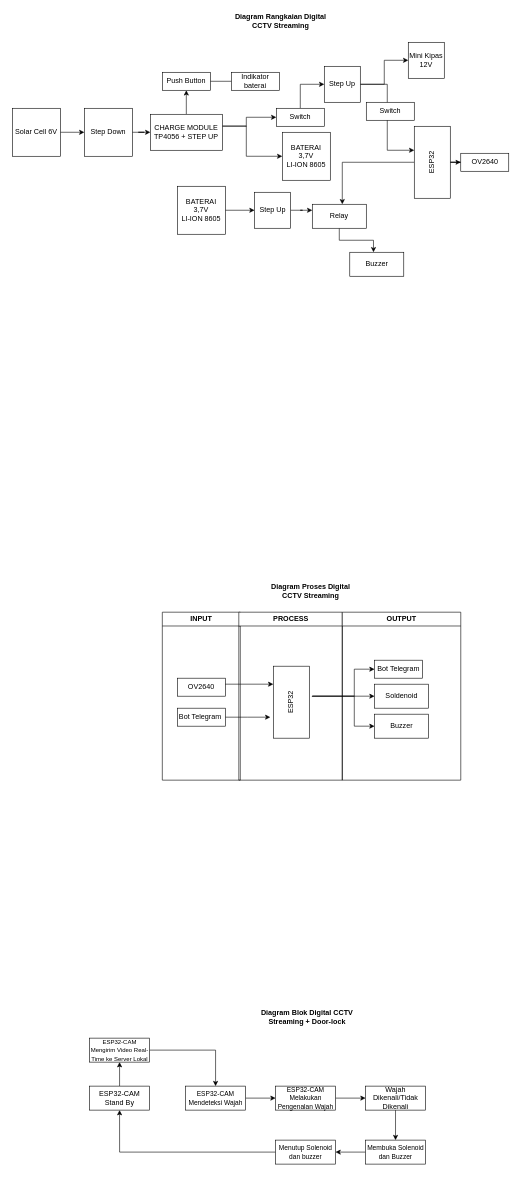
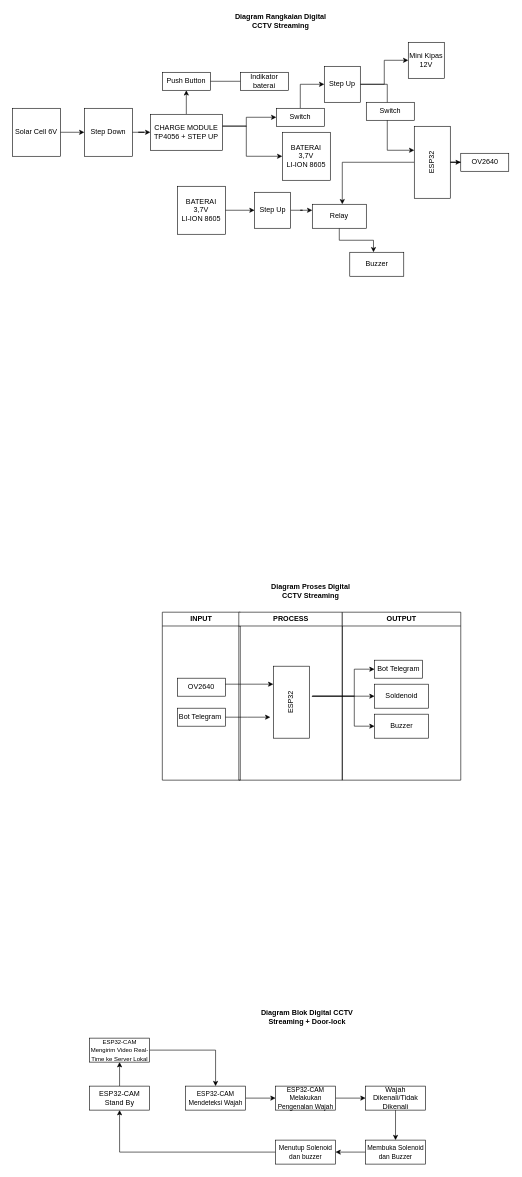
  <mxCell id="0" />
  <mxCell id="1" parent="0" />
  <mxCell id="2" style="edgeStyle=orthogonalEdgeStyle;rounded=0;orthogonalLoop=1;jettySize=auto;html=1;entryX=0;entryY=0.5;entryDx=0;entryDy=0;" parent="1" source="3" target="52" edge="1"><mxGeometry relative="1" as="geometry" /></mxCell>
  <mxCell id="3" value="Solar Cell 6V" style="whiteSpace=wrap;html=1;aspect=fixed;" parent="1" vertex="1"><mxGeometry y="180" width="80" height="80" as="geometry" x="20" /></mxCell>
  <mxCell id="4" style="edgeStyle=orthogonalEdgeStyle;rounded=0;orthogonalLoop=1;jettySize=auto;html=1;entryX=0;entryY=0.5;entryDx=0;entryDy=0;" parent="1" target="8" edge="1"><mxGeometry relative="1" as="geometry"><mxPoint x="370" y="209.5" as="sourcePoint" /><mxPoint x="470" y="209.5" as="targetPoint" /><Array as="points"><mxPoint x="410" y="210" /><mxPoint x="410" y="260" /></Array></mxGeometry></mxCell>
  <mxCell id="5" style="edgeStyle=orthogonalEdgeStyle;rounded=0;orthogonalLoop=1;jettySize=auto;html=1;entryX=0.5;entryY=1;entryDx=0;entryDy=0;" parent="1" source="7" target="10" edge="1"><mxGeometry relative="1" as="geometry" /></mxCell>
  <mxCell id="6" style="edgeStyle=orthogonalEdgeStyle;rounded=0;orthogonalLoop=1;jettySize=auto;html=1;entryX=0;entryY=0.5;entryDx=0;entryDy=0;" parent="1" source="7" target="60" edge="1"><mxGeometry relative="1" as="geometry"><Array as="points"><mxPoint x="410" y="210" /><mxPoint x="410" y="195" /></Array></mxGeometry></mxCell>
  <mxCell id="7" value="CHARGE MODULE TP4056 + STEP UP" style="rounded=0;whiteSpace=wrap;html=1;" parent="1" vertex="1"><mxGeometry x="250" y="190" width="120" height="60" as="geometry" /></mxCell>
  <mxCell id="8" value="BATERAI 3,7V&lt;br&gt;LI-ION 8605" style="whiteSpace=wrap;html=1;aspect=fixed;" parent="1" vertex="1"><mxGeometry x="470" y="220" width="80" height="80" as="geometry" /></mxCell>
  <mxCell id="9" style="edgeStyle=orthogonalEdgeStyle;rounded=0;orthogonalLoop=1;jettySize=auto;html=1;entryX=0;entryY=0.5;entryDx=0;entryDy=0;" parent="1" source="10" target="14" edge="1"><mxGeometry relative="1" as="geometry"><Array as="points"><mxPoint x="440" y="135" /><mxPoint x="440" y="135" /></Array></mxGeometry></mxCell>
  <mxCell id="10" value="Push Button" style="rounded=0;whiteSpace=wrap;html=1;" parent="1" vertex="1"><mxGeometry x="270" y="120" width="80" height="30" as="geometry" /></mxCell>
  <mxCell id="11" style="edgeStyle=orthogonalEdgeStyle;rounded=0;orthogonalLoop=1;jettySize=auto;html=1;exitX=0.5;exitY=0;exitDx=0;exitDy=0;" parent="1" source="13" target="17" edge="1"><mxGeometry relative="1" as="geometry"><Array as="points"><mxPoint x="570" y="270" /></Array></mxGeometry></mxCell>
  <mxCell id="12" style="edgeStyle=orthogonalEdgeStyle;rounded=0;orthogonalLoop=1;jettySize=auto;html=1;" parent="1" source="13" target="28" edge="1"><mxGeometry relative="1" as="geometry" /></mxCell>
  <mxCell id="13" value="ESP32" style="rounded=0;whiteSpace=wrap;html=1;rotation=-90;" parent="1" vertex="1"><mxGeometry x="660" y="240" width="120" height="60" as="geometry" /></mxCell>
- <mxCell id="14" value="Indikator baterai" style="rounded=0;whiteSpace=wrap;html=1;" parent="1" vertex="1"><mxGeometry x="385" y="120" width="80" height="30" as="geometry" /></mxCell>
+ <mxCell id="14" value="Indikator baterai" style="rounded=0;whiteSpace=wrap;html=1;" parent="1" vertex="1"><mxGeometry x="400" y="120" width="80" height="30" as="geometry" /></mxCell>
  <mxCell id="15" value="Diagram Rangkaian Digital CCTV Streaming" style="text;html=1;strokeColor=none;fillColor=none;align=center;verticalAlign=middle;whiteSpace=wrap;rounded=0;fontStyle=1" parent="1" vertex="1"><mxGeometry x="385" y="20" width="165" height="30" as="geometry" /></mxCell>
  <mxCell id="16" style="edgeStyle=orthogonalEdgeStyle;rounded=0;orthogonalLoop=1;jettySize=auto;html=1;entryX=0.439;entryY=0;entryDx=0;entryDy=0;entryPerimeter=0;" parent="1" source="17" target="46" edge="1"><mxGeometry relative="1" as="geometry" /></mxCell>
  <mxCell id="17" value="Relay" style="rounded=0;whiteSpace=wrap;html=1;" parent="1" vertex="1"><mxGeometry x="520" y="340" width="90" height="40" as="geometry" /></mxCell>
  <mxCell id="18" value="INPUT" style="swimlane;whiteSpace=wrap;html=1;" parent="1" vertex="1"><mxGeometry x="270" y="1020" width="130" height="280" as="geometry" /></mxCell>
  <mxCell id="19" value="OV2640" style="rounded=0;whiteSpace=wrap;html=1;" parent="18" vertex="1"><mxGeometry x="25" y="110" width="80" height="30" as="geometry" /></mxCell>
  <mxCell id="20" style="edgeStyle=orthogonalEdgeStyle;rounded=0;orthogonalLoop=1;jettySize=auto;html=1;" parent="18" source="21" edge="1"><mxGeometry relative="1" as="geometry"><mxPoint x="180" y="175" as="targetPoint" /></mxGeometry></mxCell>
  <mxCell id="21" value="Bot Telegram&amp;nbsp;" style="rounded=0;whiteSpace=wrap;html=1;" parent="18" vertex="1"><mxGeometry x="25" y="160" width="80" height="30" as="geometry" /></mxCell>
  <mxCell id="22" value="PROCESS" style="swimlane;whiteSpace=wrap;html=1;" parent="1" vertex="1"><mxGeometry x="397.5" y="1020" width="172.5" height="280" as="geometry" /></mxCell>
  <mxCell id="23" value="ESP32" style="rounded=0;whiteSpace=wrap;html=1;rotation=-90;" parent="22" vertex="1"><mxGeometry x="27.5" y="120" width="120" height="60" as="geometry" /></mxCell>
  <mxCell id="24" value="OUTPUT" style="swimlane;whiteSpace=wrap;html=1;" parent="1" vertex="1"><mxGeometry x="570" y="1020" width="197.5" height="280" as="geometry" /></mxCell>
  <mxCell id="25" value="Bot Telegram" style="rounded=0;whiteSpace=wrap;html=1;" parent="24" vertex="1"><mxGeometry x="53.75" y="80" width="80" height="30" as="geometry" /></mxCell>
  <mxCell id="26" value="Soldenoid" style="rounded=0;whiteSpace=wrap;html=1;" parent="24" vertex="1"><mxGeometry x="53.75" y="120" width="90" height="40" as="geometry" /></mxCell>
  <mxCell id="27" value="Buzzer" style="rounded=0;whiteSpace=wrap;html=1;" parent="24" vertex="1"><mxGeometry x="53.75" y="170" width="90" height="40" as="geometry" /></mxCell>
  <mxCell id="28" value="OV2640" style="rounded=0;whiteSpace=wrap;html=1;" parent="1" vertex="1"><mxGeometry x="767.5" y="255" width="80" height="30" as="geometry" /></mxCell>
  <mxCell id="29" value="Diagram Proses Digital CCTV Streaming" style="text;html=1;strokeColor=none;fillColor=none;align=center;verticalAlign=middle;whiteSpace=wrap;rounded=0;fontStyle=1" parent="1" vertex="1"><mxGeometry x="450" y="970" width="135" height="30" as="geometry" /></mxCell>
  <mxCell id="30" style="edgeStyle=orthogonalEdgeStyle;rounded=0;orthogonalLoop=1;jettySize=auto;html=1;entryX=0;entryY=0.5;entryDx=0;entryDy=0;" parent="1" target="25" edge="1"><mxGeometry relative="1" as="geometry"><Array as="points"><mxPoint x="590" y="1160" /><mxPoint x="590" y="1115" /></Array><mxPoint x="520" y="1160" as="sourcePoint" /></mxGeometry></mxCell>
  <mxCell id="31" style="edgeStyle=orthogonalEdgeStyle;rounded=0;orthogonalLoop=1;jettySize=auto;html=1;exitX=0.573;exitY=1.083;exitDx=0;exitDy=0;exitPerimeter=0;" parent="1" target="26" edge="1" source="23"><mxGeometry relative="1" as="geometry"><Array as="points"><mxPoint x="520" y="1160" /></Array><mxPoint x="520" y="1210" as="sourcePoint" /></mxGeometry></mxCell>
  <mxCell id="32" value="Diagram Blok Digital CCTV Streaming + Door-lock" style="text;html=1;strokeColor=none;fillColor=none;align=center;verticalAlign=middle;whiteSpace=wrap;rounded=0;fontStyle=1" parent="1" vertex="1"><mxGeometry x="423.75" y="1680" width="175" height="30" as="geometry" /></mxCell>
  <mxCell id="33" value="" style="edgeStyle=orthogonalEdgeStyle;rounded=0;orthogonalLoop=1;jettySize=auto;html=1;" parent="1" source="34" target="44" edge="1"><mxGeometry relative="1" as="geometry" /></mxCell>
  <mxCell id="34" value="ESP32-CAM Stand By" style="rounded=0;whiteSpace=wrap;html=1;" parent="1" vertex="1"><mxGeometry x="148.75" y="1810" width="100" height="40" as="geometry" /></mxCell>
  <mxCell id="35" value="" style="edgeStyle=orthogonalEdgeStyle;rounded=0;orthogonalLoop=1;jettySize=auto;html=1;" parent="1" source="36" target="38" edge="1"><mxGeometry relative="1" as="geometry" /></mxCell>
  <mxCell id="36" value="&lt;font style=&quot;font-size: 11px;&quot;&gt;ESP32-CAM Mendeteksi Wajah&lt;/font&gt;" style="rounded=0;whiteSpace=wrap;html=1;" parent="1" vertex="1"><mxGeometry x="308.75" y="1810" width="100" height="40" as="geometry" /></mxCell>
  <mxCell id="37" value="" style="edgeStyle=orthogonalEdgeStyle;rounded=0;orthogonalLoop=1;jettySize=auto;html=1;" parent="1" source="38" target="40" edge="1"><mxGeometry relative="1" as="geometry" /></mxCell>
  <mxCell id="38" value="&lt;font style=&quot;font-size: 11px;&quot;&gt;ESP32-CAM Melakukan Pengenalan Wajah&lt;/font&gt;" style="rounded=0;whiteSpace=wrap;html=1;" parent="1" vertex="1"><mxGeometry x="458.75" y="1810" width="100" height="40" as="geometry" /></mxCell>
  <mxCell id="39" style="edgeStyle=orthogonalEdgeStyle;rounded=0;orthogonalLoop=1;jettySize=auto;html=1;entryX=0.5;entryY=0;entryDx=0;entryDy=0;" parent="1" source="40" target="42" edge="1"><mxGeometry relative="1" as="geometry" /></mxCell>
  <mxCell id="40" value="Wajah Dikenali/Tidak Dikenali" style="rounded=0;whiteSpace=wrap;html=1;" parent="1" vertex="1"><mxGeometry x="608.75" y="1810" width="100" height="40" as="geometry" /></mxCell>
  <mxCell id="41" style="edgeStyle=orthogonalEdgeStyle;rounded=0;orthogonalLoop=1;jettySize=auto;html=1;entryX=1;entryY=0.5;entryDx=0;entryDy=0;" parent="1" source="42" target="48" edge="1"><mxGeometry relative="1" as="geometry" /></mxCell>
  <mxCell id="42" value="&lt;span style=&quot;font-size: 11px;&quot;&gt;Membuka Solenoid dan Buzzer&lt;/span&gt;" style="rounded=0;whiteSpace=wrap;html=1;" parent="1" vertex="1"><mxGeometry x="608.75" y="1900" width="100" height="40" as="geometry" /></mxCell>
  <mxCell id="43" style="edgeStyle=orthogonalEdgeStyle;rounded=0;orthogonalLoop=1;jettySize=auto;html=1;entryX=0.5;entryY=0;entryDx=0;entryDy=0;" parent="1" source="44" target="36" edge="1"><mxGeometry relative="1" as="geometry"><mxPoint x="308.75" y="1750" as="targetPoint" /></mxGeometry></mxCell>
  <mxCell id="44" value="&lt;font style=&quot;font-size: 10px;&quot;&gt;ESP32-CAM Mengirim Video Real-Time ke Server Lokal&lt;/font&gt;" style="rounded=0;whiteSpace=wrap;html=1;" parent="1" vertex="1"><mxGeometry x="148.75" y="1730" width="100" height="40" as="geometry" /></mxCell>
  <mxCell id="45" style="edgeStyle=orthogonalEdgeStyle;rounded=0;orthogonalLoop=1;jettySize=auto;html=1;entryX=0.75;entryY=0;entryDx=0;entryDy=0;" parent="1" source="19" target="23" edge="1"><mxGeometry relative="1" as="geometry"><Array as="points"><mxPoint x="400" y="1140" /><mxPoint x="400" y="1140" /></Array></mxGeometry></mxCell>
  <mxCell id="46" value="Buzzer" style="rounded=0;whiteSpace=wrap;html=1;" parent="1" vertex="1"><mxGeometry x="582.5" y="420" width="90" height="40" as="geometry" /></mxCell>
  <mxCell id="47" style="edgeStyle=orthogonalEdgeStyle;rounded=0;orthogonalLoop=1;jettySize=auto;html=1;entryX=0.5;entryY=1;entryDx=0;entryDy=0;" parent="1" source="48" target="34" edge="1"><mxGeometry relative="1" as="geometry" /></mxCell>
  <mxCell id="48" value="&lt;span style=&quot;font-size: 11px;&quot;&gt;Menutup Solenoid dan buzzer&lt;/span&gt;" style="rounded=0;whiteSpace=wrap;html=1;" parent="1" vertex="1"><mxGeometry x="458.75" y="1900" width="100" height="40" as="geometry" /></mxCell>
  <mxCell id="49" style="edgeStyle=orthogonalEdgeStyle;rounded=0;orthogonalLoop=1;jettySize=auto;html=1;entryX=0;entryY=0.5;entryDx=0;entryDy=0;" parent="1" source="50" target="58" edge="1"><mxGeometry relative="1" as="geometry" /></mxCell>
  <mxCell id="50" value="BATERAI 3,7V&lt;br&gt;LI-ION 8605" style="whiteSpace=wrap;html=1;aspect=fixed;" parent="1" vertex="1"><mxGeometry x="295" y="310" width="80" height="80" as="geometry" /></mxCell>
  <mxCell id="51" style="edgeStyle=orthogonalEdgeStyle;rounded=0;orthogonalLoop=1;jettySize=auto;html=1;entryX=0;entryY=0.5;entryDx=0;entryDy=0;" parent="1" source="52" target="7" edge="1"><mxGeometry relative="1" as="geometry" /></mxCell>
  <mxCell id="52" value="Step Down" style="whiteSpace=wrap;html=1;aspect=fixed;" parent="1" vertex="1"><mxGeometry x="140" y="180" width="80" height="80" as="geometry" /></mxCell>
  <mxCell id="53" style="edgeStyle=orthogonalEdgeStyle;rounded=0;orthogonalLoop=1;jettySize=auto;html=1;entryX=0.667;entryY=0;entryDx=0;entryDy=0;entryPerimeter=0;" parent="1" source="55" target="13" edge="1"><mxGeometry relative="1" as="geometry" /></mxCell>
  <mxCell id="54" style="edgeStyle=orthogonalEdgeStyle;rounded=0;orthogonalLoop=1;jettySize=auto;html=1;entryX=0;entryY=0.5;entryDx=0;entryDy=0;" parent="1" source="55" target="56" edge="1"><mxGeometry relative="1" as="geometry" /></mxCell>
  <mxCell id="55" value="Step Up" style="whiteSpace=wrap;html=1;aspect=fixed;" parent="1" vertex="1"><mxGeometry x="540" y="110" width="60" height="60" as="geometry" /></mxCell>
  <mxCell id="56" value="Mini Kipas 12V" style="whiteSpace=wrap;html=1;aspect=fixed;" parent="1" vertex="1"><mxGeometry x="680" y="70" width="60" height="60" as="geometry" /></mxCell>
  <mxCell id="57" style="edgeStyle=orthogonalEdgeStyle;rounded=0;orthogonalLoop=1;jettySize=auto;html=1;entryX=0;entryY=0.25;entryDx=0;entryDy=0;" parent="1" source="58" target="17" edge="1"><mxGeometry relative="1" as="geometry" /></mxCell>
  <mxCell id="58" value="Step Up" style="whiteSpace=wrap;html=1;aspect=fixed;" parent="1" vertex="1"><mxGeometry x="423.75" y="320" width="60" height="60" as="geometry" /></mxCell>
  <mxCell id="59" style="edgeStyle=orthogonalEdgeStyle;rounded=0;orthogonalLoop=1;jettySize=auto;html=1;entryX=0;entryY=0.5;entryDx=0;entryDy=0;" parent="1" source="60" target="55" edge="1"><mxGeometry relative="1" as="geometry" /></mxCell>
  <mxCell id="60" value="Switch" style="rounded=0;whiteSpace=wrap;html=1;" parent="1" vertex="1"><mxGeometry x="460" y="180" width="80" height="30" as="geometry" /></mxCell>
  <mxCell id="61" value="Switch" style="rounded=0;whiteSpace=wrap;html=1;" parent="1" vertex="1"><mxGeometry x="610" y="170" width="80" height="30" as="geometry" /></mxCell>
  <mxCell id="62" style="edgeStyle=orthogonalEdgeStyle;rounded=0;orthogonalLoop=1;jettySize=auto;html=1;" edge="1" parent="1" target="27"><mxGeometry relative="1" as="geometry"><mxPoint x="520" y="1160" as="sourcePoint" /><Array as="points"><mxPoint x="590" y="1160" /><mxPoint x="590" y="1210" /></Array></mxGeometry></mxCell>
